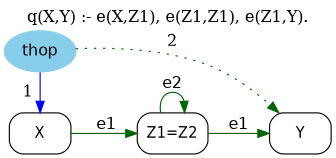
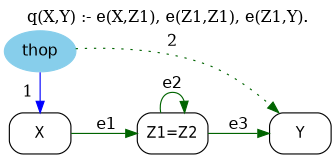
  digraph {
    label="q(X,Y) :- e(X,Z1), e(Z1,Z1), e(Z1,Y)."
    labelloc=t
    rankdir=LR
    node [fontname="Helvetica-Narrow" shape=box style=rounded]
    edge [color=darkgreen fontname=helvetica]
    n1 [height=0.5 label="Z1=Z2" width=0.79167]
    Y [height=0.5 width=0.75]
    X [height=0.5 width=0.75]
    thop [color=skyblue fillcolor=skyblue fontname=helvetica height=0.5 shape=oval style="filled,rounded" width=0.79437]
    n1 -> n1 [label=e2]
-   n1 -> Y [label=e1]
+   n1 -> Y [label=e3]
    X -> n1 [label=e1]
    thop -> Y [constraint=false label=2 style=dotted fontname=""]
    thop -> X [color=blue constraint=false label=1 style=solid fontname=""]
  }
